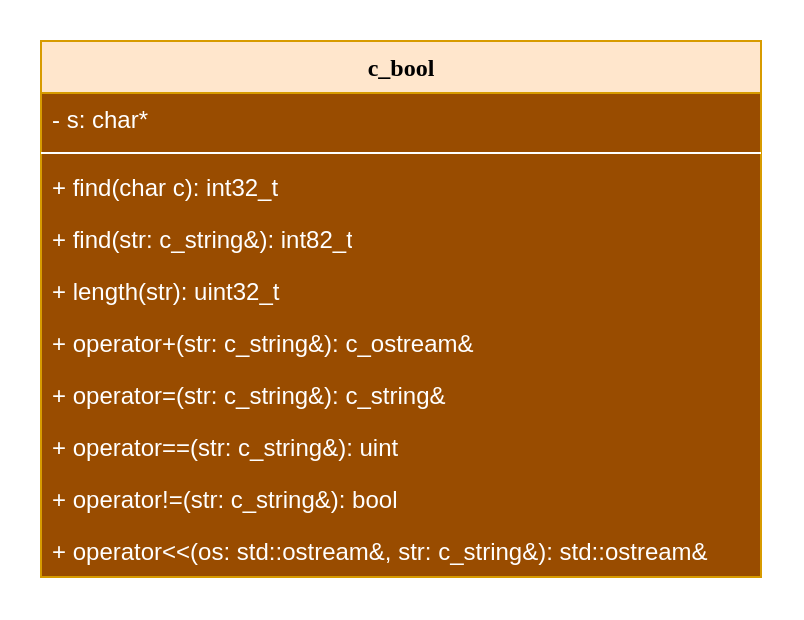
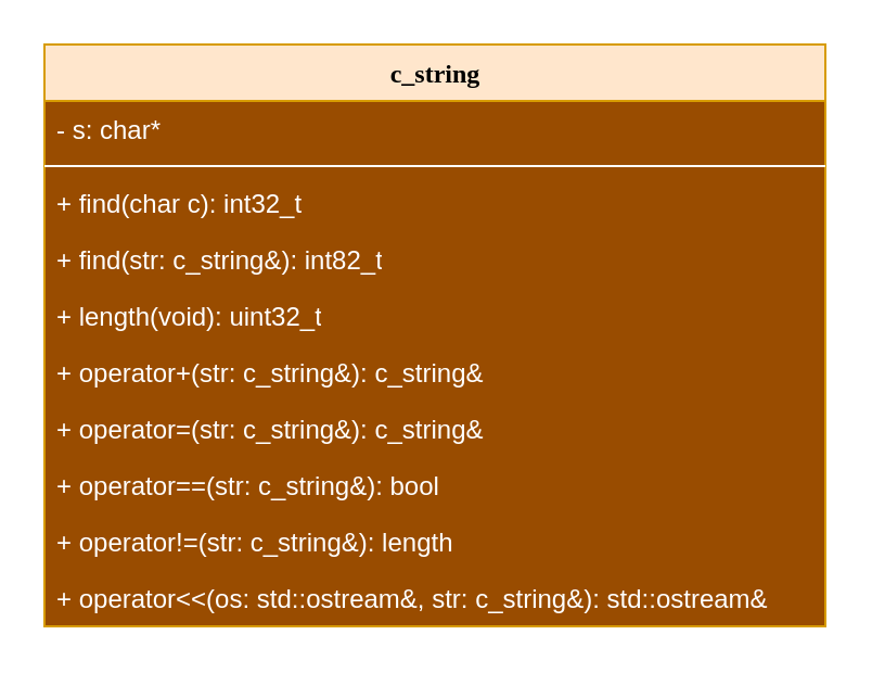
  <mxCell id="0" />
  <mxCell id="1" parent="0" />
- <mxCell id="2" value="c_bool" style="swimlane;html=1;fontStyle=1;align=center;verticalAlign=top;childLayout=stackLayout;horizontal=1;startSize=26;horizontalStack=0;resizeParent=1;resizeLast=0;collapsible=1;marginBottom=0;swimlaneFillColor=#994C00;rounded=0;shadow=0;comic=0;labelBackgroundColor=none;strokeWidth=1;fontFamily=Verdana;fontSize=12;fillColor=#ffe6cc;strokeColor=#d79b00;" parent="1" vertex="1"><mxGeometry x="20" y="20" width="360" height="268" as="geometry" /></mxCell>
+ <mxCell id="2" value="c_string" style="swimlane;html=1;fontStyle=1;align=center;verticalAlign=top;childLayout=stackLayout;horizontal=1;startSize=26;horizontalStack=0;resizeParent=1;resizeLast=0;collapsible=1;marginBottom=0;swimlaneFillColor=#994C00;rounded=0;shadow=0;comic=0;labelBackgroundColor=none;strokeWidth=1;fontFamily=Verdana;fontSize=12;fillColor=#ffe6cc;strokeColor=#d79b00;" parent="1" vertex="1"><mxGeometry x="20" y="20" width="360" height="268" as="geometry" /></mxCell>
  <mxCell id="3" value="- s: char*" style="text;html=1;strokeColor=none;fillColor=none;align=left;verticalAlign=top;spacingLeft=4;spacingRight=4;whiteSpace=wrap;overflow=hidden;rotatable=0;points=[[0,0.5],[1,0.5]];portConstraint=eastwest;fontColor=#FFFFFF;" parent="2" vertex="1"><mxGeometry y="26" width="360" height="26" as="geometry" /></mxCell>
  <mxCell id="4" value="" style="line;html=1;strokeWidth=1;fillColor=none;align=left;verticalAlign=middle;spacingTop=-1;spacingLeft=3;spacingRight=3;rotatable=0;labelPosition=right;points=[];portConstraint=eastwest;fontColor=#FFFFFF;strokeColor=#FFFFFF;" parent="2" vertex="1"><mxGeometry y="52" width="360" height="8" as="geometry" /></mxCell>
  <mxCell id="5" value="+ find(char c): int32_t" style="text;html=1;strokeColor=none;fillColor=none;align=left;verticalAlign=top;spacingLeft=4;spacingRight=4;whiteSpace=wrap;overflow=hidden;rotatable=0;points=[[0,0.5],[1,0.5]];portConstraint=eastwest;fontColor=#FFFFFF;" parent="2" vertex="1"><mxGeometry y="60" width="360" height="26" as="geometry" /></mxCell>
  <mxCell id="6" value="+ find(str: c_string&amp;amp;): int82_t" style="text;html=1;strokeColor=none;fillColor=none;align=left;verticalAlign=top;spacingLeft=4;spacingRight=4;whiteSpace=wrap;overflow=hidden;rotatable=0;points=[[0,0.5],[1,0.5]];portConstraint=eastwest;fontColor=#FFFFFF;" vertex="1" parent="2"><mxGeometry y="86" width="360" height="26" as="geometry" /></mxCell>
- <mxCell id="7" value="+ length(str): uint32_t" style="text;html=1;strokeColor=none;fillColor=none;align=left;verticalAlign=top;spacingLeft=4;spacingRight=4;whiteSpace=wrap;overflow=hidden;rotatable=0;points=[[0,0.5],[1,0.5]];portConstraint=eastwest;fontColor=#FFFFFF;" vertex="1" parent="2"><mxGeometry y="112" width="360" height="26" as="geometry" /></mxCell>
- <mxCell id="8" value="+ operator+(str: c_string&amp;amp;): c_ostream&amp;amp;" style="text;html=1;strokeColor=none;fillColor=none;align=left;verticalAlign=top;spacingLeft=4;spacingRight=4;whiteSpace=wrap;overflow=hidden;rotatable=0;points=[[0,0.5],[1,0.5]];portConstraint=eastwest;fontColor=#FFFFFF;" vertex="1" parent="2"><mxGeometry y="138" width="360" height="26" as="geometry" /></mxCell>
+ <mxCell id="7" value="+ length(void): uint32_t" style="text;html=1;strokeColor=none;fillColor=none;align=left;verticalAlign=top;spacingLeft=4;spacingRight=4;whiteSpace=wrap;overflow=hidden;rotatable=0;points=[[0,0.5],[1,0.5]];portConstraint=eastwest;fontColor=#FFFFFF;" vertex="1" parent="2"><mxGeometry y="112" width="360" height="26" as="geometry" /></mxCell>
+ <mxCell id="8" value="+ operator+(str: c_string&amp;amp;): c_string&amp;amp;" style="text;html=1;strokeColor=none;fillColor=none;align=left;verticalAlign=top;spacingLeft=4;spacingRight=4;whiteSpace=wrap;overflow=hidden;rotatable=0;points=[[0,0.5],[1,0.5]];portConstraint=eastwest;fontColor=#FFFFFF;" vertex="1" parent="2"><mxGeometry y="138" width="360" height="26" as="geometry" /></mxCell>
  <mxCell id="9" value="+ operator=(str: c_string&amp;amp;): c_string&amp;amp;" style="text;html=1;strokeColor=none;fillColor=none;align=left;verticalAlign=top;spacingLeft=4;spacingRight=4;whiteSpace=wrap;overflow=hidden;rotatable=0;points=[[0,0.5],[1,0.5]];portConstraint=eastwest;fontColor=#FFFFFF;" vertex="1" parent="2"><mxGeometry y="164" width="360" height="26" as="geometry" /></mxCell>
- <mxCell id="10" value="+ operator==(str: c_string&amp;amp;): uint" style="text;html=1;strokeColor=none;fillColor=none;align=left;verticalAlign=top;spacingLeft=4;spacingRight=4;whiteSpace=wrap;overflow=hidden;rotatable=0;points=[[0,0.5],[1,0.5]];portConstraint=eastwest;fontColor=#FFFFFF;" vertex="1" parent="2"><mxGeometry y="190" width="360" height="26" as="geometry" /></mxCell>
- <mxCell id="11" value="+ operator!=(str: c_string&amp;amp;): bool" style="text;html=1;strokeColor=none;fillColor=none;align=left;verticalAlign=top;spacingLeft=4;spacingRight=4;whiteSpace=wrap;overflow=hidden;rotatable=0;points=[[0,0.5],[1,0.5]];portConstraint=eastwest;fontColor=#FFFFFF;" vertex="1" parent="2"><mxGeometry y="216" width="360" height="26" as="geometry" /></mxCell>
+ <mxCell id="10" value="+ operator==(str: c_string&amp;amp;): bool" style="text;html=1;strokeColor=none;fillColor=none;align=left;verticalAlign=top;spacingLeft=4;spacingRight=4;whiteSpace=wrap;overflow=hidden;rotatable=0;points=[[0,0.5],[1,0.5]];portConstraint=eastwest;fontColor=#FFFFFF;" vertex="1" parent="2"><mxGeometry y="190" width="360" height="26" as="geometry" /></mxCell>
+ <mxCell id="11" value="+ operator!=(str: c_string&amp;amp;): length" style="text;html=1;strokeColor=none;fillColor=none;align=left;verticalAlign=top;spacingLeft=4;spacingRight=4;whiteSpace=wrap;overflow=hidden;rotatable=0;points=[[0,0.5],[1,0.5]];portConstraint=eastwest;fontColor=#FFFFFF;" vertex="1" parent="2"><mxGeometry y="216" width="360" height="26" as="geometry" /></mxCell>
  <mxCell id="12" value="+ operator&amp;lt;&amp;lt;(os: std::ostream&amp;amp;, str: c_string&amp;amp;): std::ostream&amp;amp;" style="text;html=1;strokeColor=none;fillColor=none;align=left;verticalAlign=top;spacingLeft=4;spacingRight=4;whiteSpace=wrap;overflow=hidden;rotatable=0;points=[[0,0.5],[1,0.5]];portConstraint=eastwest;fontColor=#FFFFFF;" vertex="1" parent="2"><mxGeometry y="242" width="360" height="26" as="geometry" /></mxCell>
